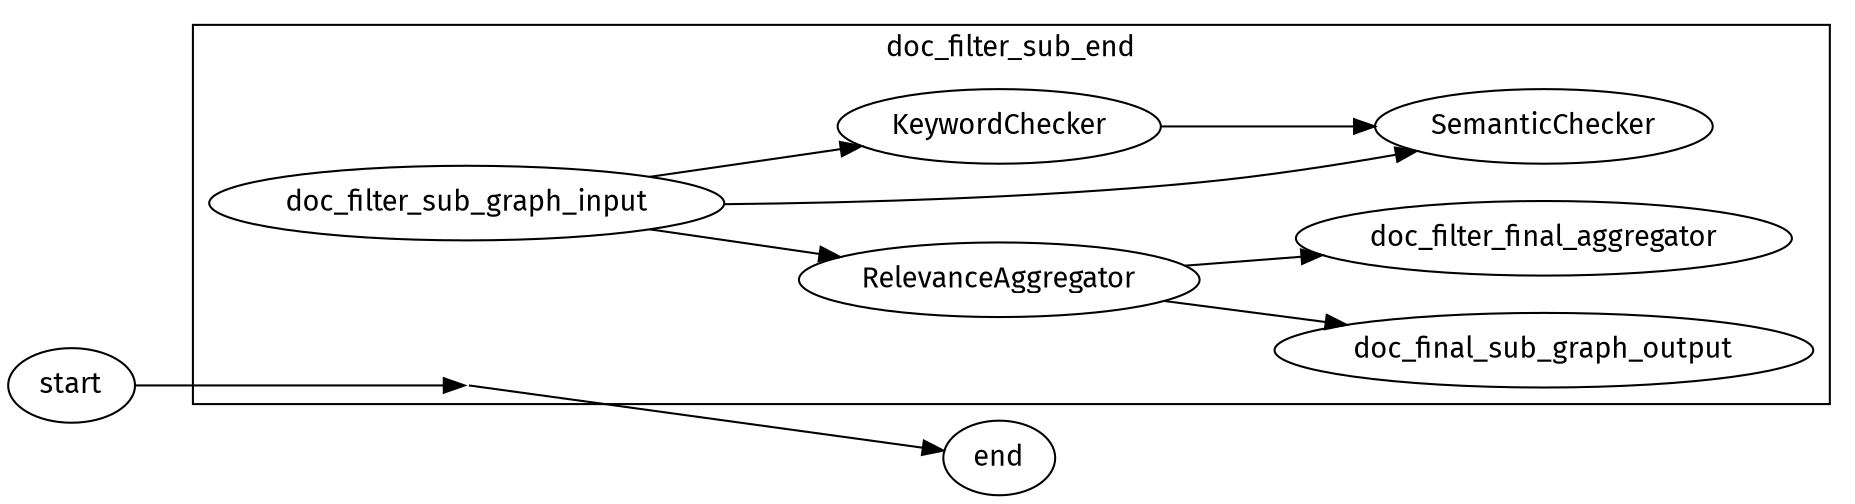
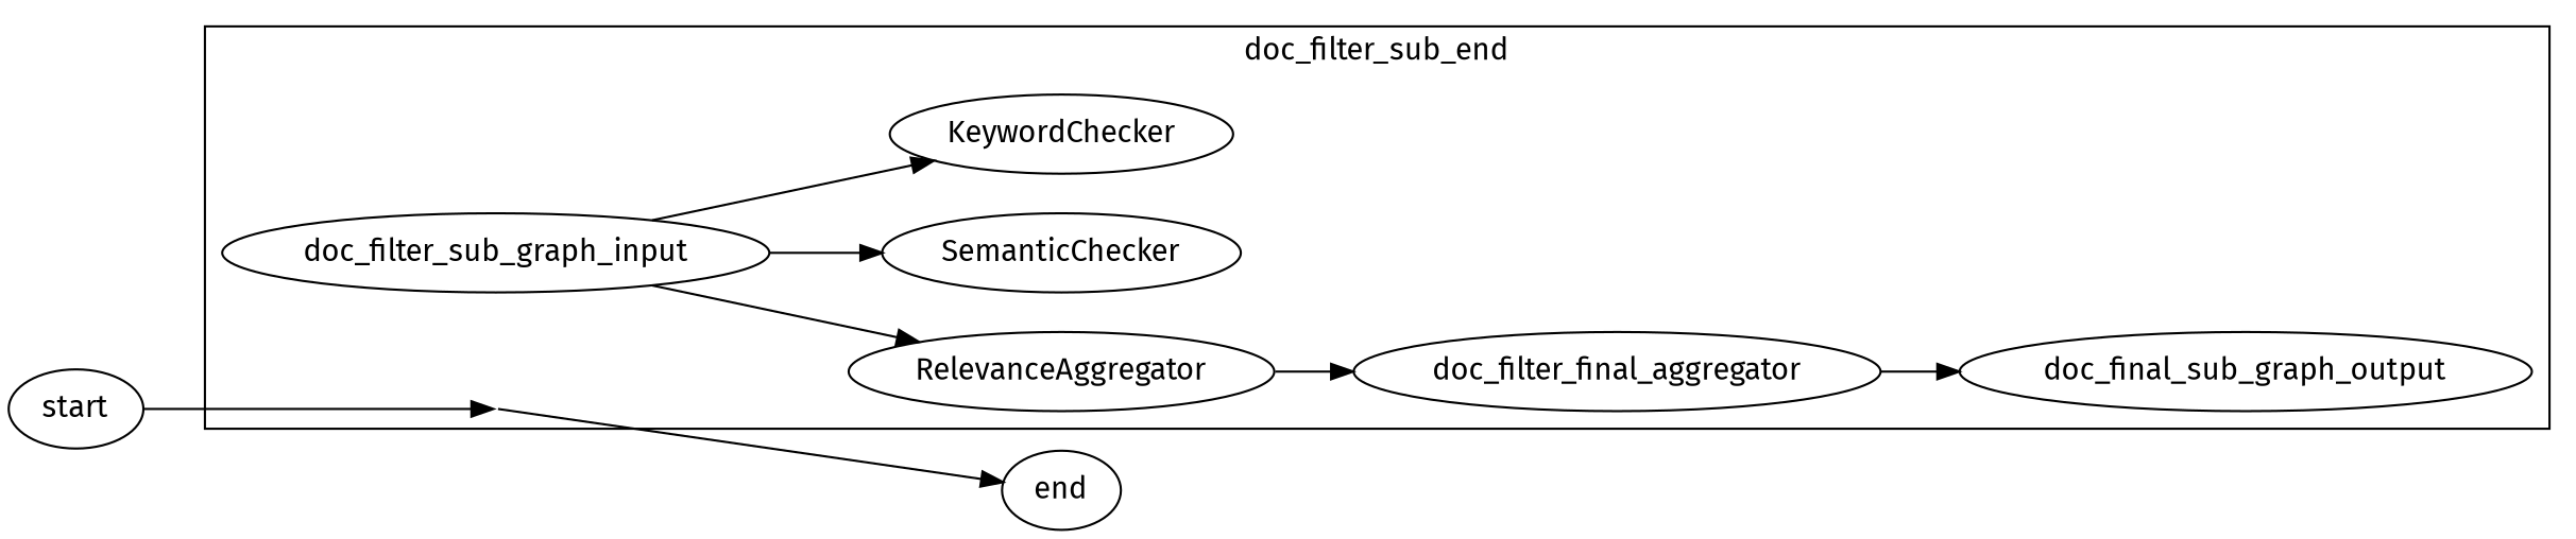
  digraph {
    compound=true
    fontname="Fira Sans"
    rankdir=LR
    node [fontname="Fira Sans"]
    edge [fontname="Fira Sans"]
    _doc_filter_sub_graph_cluster_ancor [fixedsize=true height=0 style=invis width=0]
    doc_filter_final_aggregator
    n3 [label=doc_final_sub_graph_output]
    doc_filter_sub_graph_input
    RelevanceAggregator
    SemanticChecker
    KeywordChecker
    end
    _qa_flow_cluster_ancor [fixedsize=true height=0 style=invis width=0]
    start
    subgraph cluster_1 {
      label=doc_filter_sub_end
      _doc_filter_sub_graph_cluster_ancor
      doc_filter_final_aggregator
      n3
      doc_filter_sub_graph_input
      RelevanceAggregator
      SemanticChecker
      KeywordChecker
    }
    _doc_filter_sub_graph_cluster_ancor -> end
-   RelevanceAggregator -> n3
+   doc_filter_final_aggregator -> n3
    doc_filter_sub_graph_input -> RelevanceAggregator
    doc_filter_sub_graph_input -> SemanticChecker
    doc_filter_sub_graph_input -> KeywordChecker
    RelevanceAggregator -> doc_filter_final_aggregator
-   KeywordChecker -> SemanticChecker
    start -> _doc_filter_sub_graph_cluster_ancor
  }
